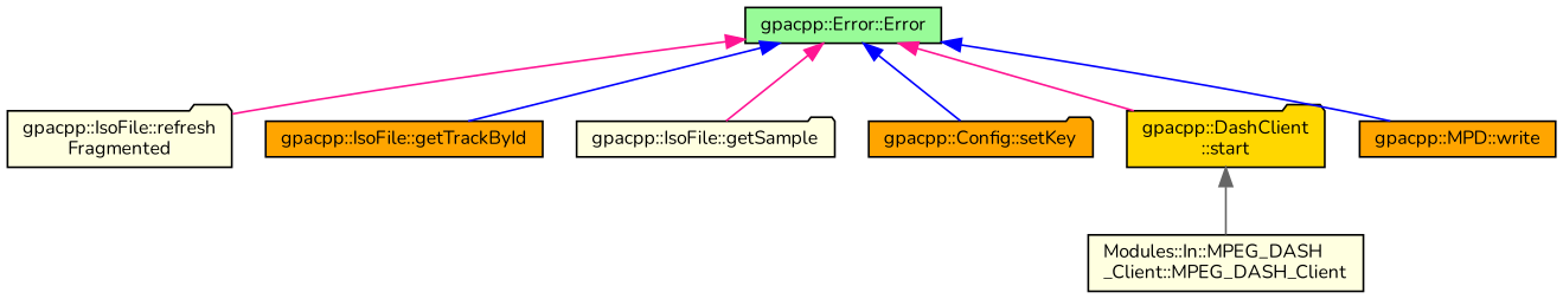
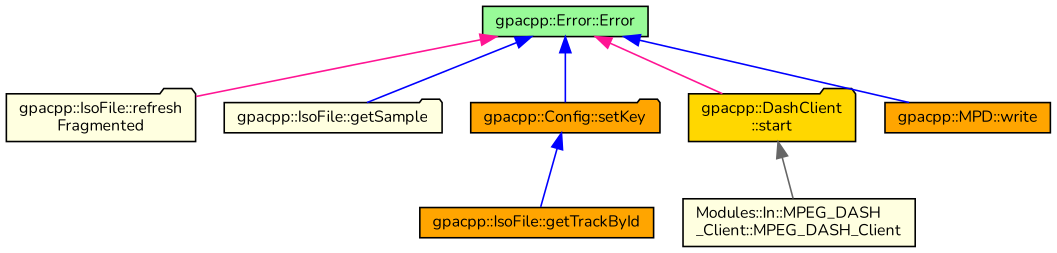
  digraph {
    fontname=Nunito
    rankdir=TB
    node [color=black fillcolor=lightyellow fontname=Nunito fontsize=10 shape=box style=filled]
    edge [color=blue dir=back fontname=Nunito fontsize=10 labelfontname=Helvetica labelfontsize=10 style=solid]
    n1 [fillcolor=palegreen fontcolor=black height=0.2 label="gpacpp::Error::Error" width=0.4]
    n2 [height=0.2 label="gpacpp::IsoFile::refresh\lFragmented" shape=folder width=0.4]
    n3 [fillcolor=orange height=0.2 label="gpacpp::IsoFile::getTrackById" width=0.4]
    n4 [height=0.2 label="gpacpp::IsoFile::getSample" shape=folder width=0.4]
    n5 [fillcolor=orange height=0.2 label="gpacpp::Config::setKey" shape=folder width=0.4]
    n6 [fillcolor=gold height=0.2 label="gpacpp::DashClient\l::start" shape=folder width=0.4]
    n7 [fillcolor=orange height=0.2 label="gpacpp::MPD::write" width=0.4]
    n8 [height=0.2 label="Modules::In::MPEG_DASH\l_Client::MPEG_DASH_Client" width=0.4]
    n1 -> n2 [color=deeppink]
-   n1 -> n3
-   n1 -> n4 [color=deeppink]
+   n5 -> n3
+   n1 -> n4
    n1 -> n5
    n1 -> n6 [color=deeppink]
    n1 -> n7
    n6 -> n8 [color=gray40]
  }
